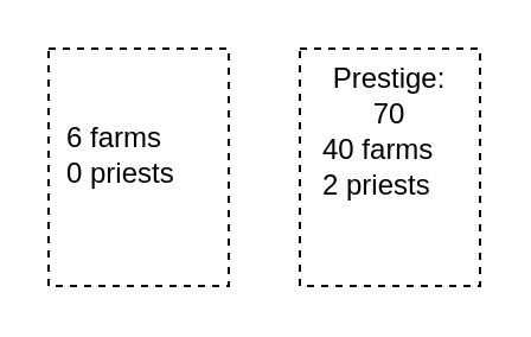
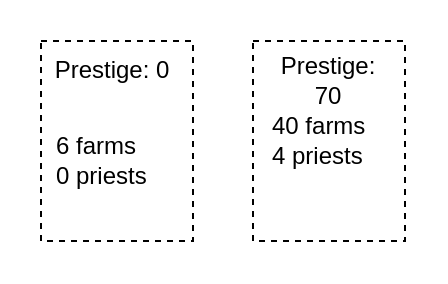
  <mxCell id="0" />
  <mxCell id="1" parent="0" />
  <mxCell id="2" value="" style="rounded=0;whiteSpace=wrap;html=1;fillColor=none;strokeColor=default;dashed=1;" vertex="1" parent="1"><mxGeometry x="20" y="20" width="76" height="100" as="geometry" /></mxCell>
- <mxCell id="4" value="6 farms&lt;br&gt;0 priests" style="text;html=1;strokeColor=none;fillColor=none;align=left;verticalAlign=middle;whiteSpace=wrap;rounded=0;" vertex="1" parent="1"><mxGeometry x="26" y="50" width="60" height="30" as="geometry" /></mxCell>
+ <mxCell id="3" value="Prestige: 0" style="text;html=1;strokeColor=none;fillColor=none;align=center;verticalAlign=middle;whiteSpace=wrap;rounded=0;" vertex="1" parent="1"><mxGeometry x="26" y="20" width="60" height="30" as="geometry" /></mxCell>
+ <mxCell id="4" value="6 farms&lt;br&gt;0 priests" style="text;html=1;strokeColor=none;fillColor=none;align=left;verticalAlign=middle;whiteSpace=wrap;rounded=0;" vertex="1" parent="1"><mxGeometry x="26" y="65" width="60" height="30" as="geometry" /></mxCell>
  <mxCell id="5" value="" style="rounded=0;whiteSpace=wrap;html=1;fillColor=none;strokeColor=default;dashed=1;" vertex="1" parent="1"><mxGeometry x="126" y="20" width="76" height="100" as="geometry" /></mxCell>
  <mxCell id="6" value="Prestige: 70" style="text;html=1;strokeColor=none;fillColor=none;align=center;verticalAlign=middle;whiteSpace=wrap;rounded=0;" vertex="1" parent="1"><mxGeometry x="134" y="25" width="60" height="30" as="geometry" /></mxCell>
- <mxCell id="7" value="40 farms&lt;br&gt;2 priests" style="text;html=1;strokeColor=none;fillColor=none;align=left;verticalAlign=middle;whiteSpace=wrap;rounded=0;" vertex="1" parent="1"><mxGeometry x="134" y="55" width="60" height="30" as="geometry" /></mxCell>
+ <mxCell id="7" value="40 farms&lt;br&gt;4 priests" style="text;html=1;strokeColor=none;fillColor=none;align=left;verticalAlign=middle;whiteSpace=wrap;rounded=0;" vertex="1" parent="1"><mxGeometry x="134" y="55" width="60" height="30" as="geometry" /></mxCell>
